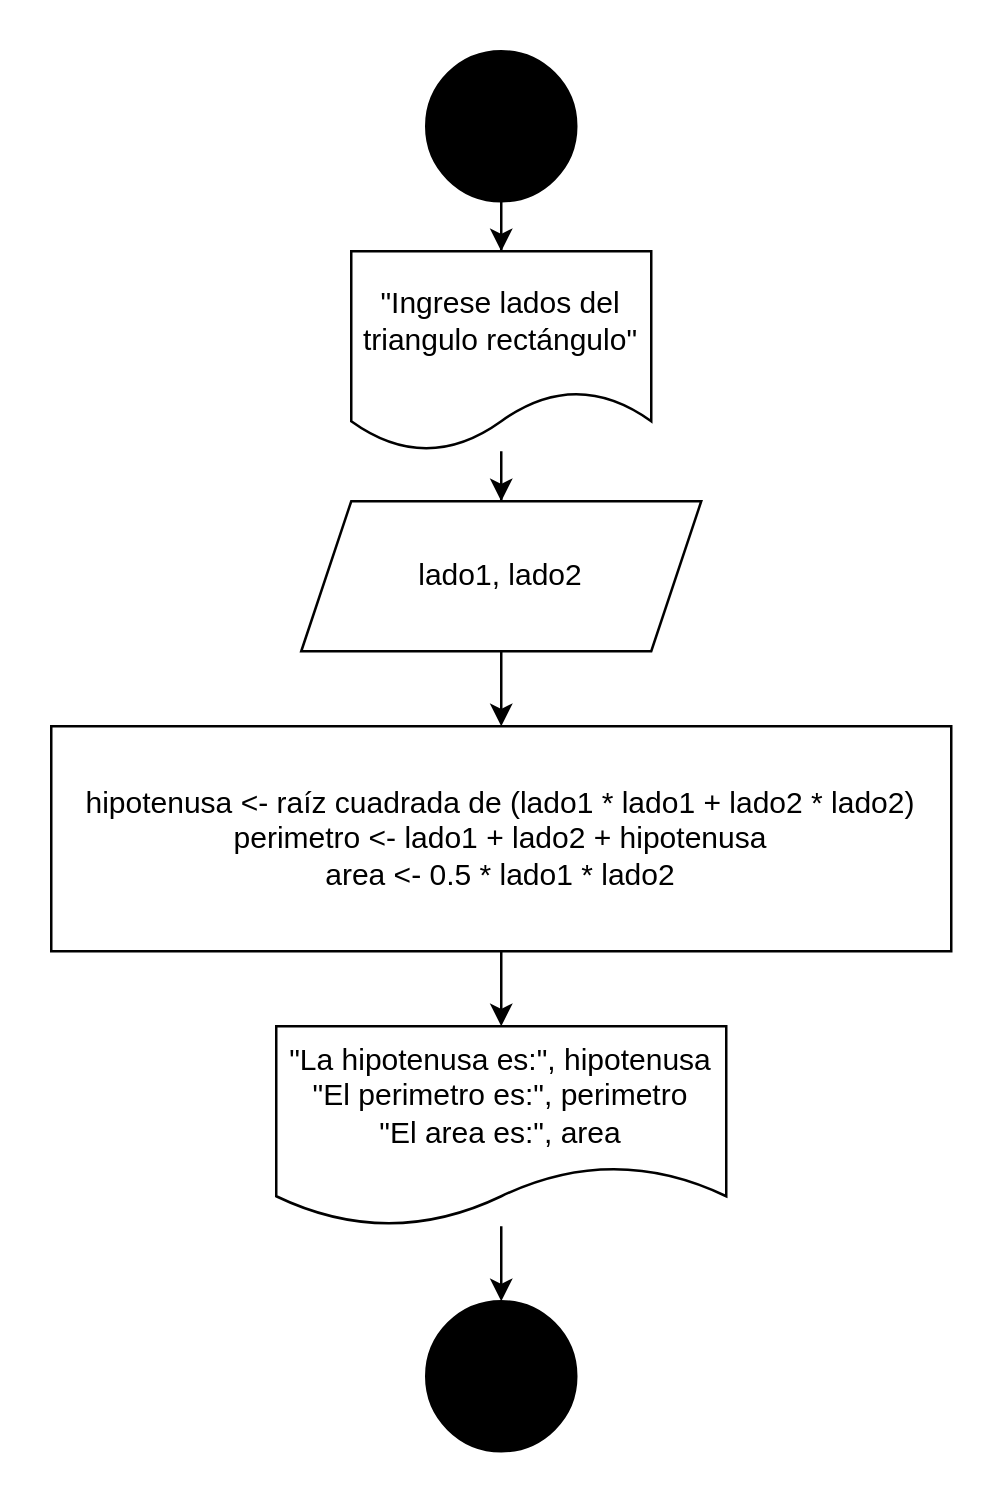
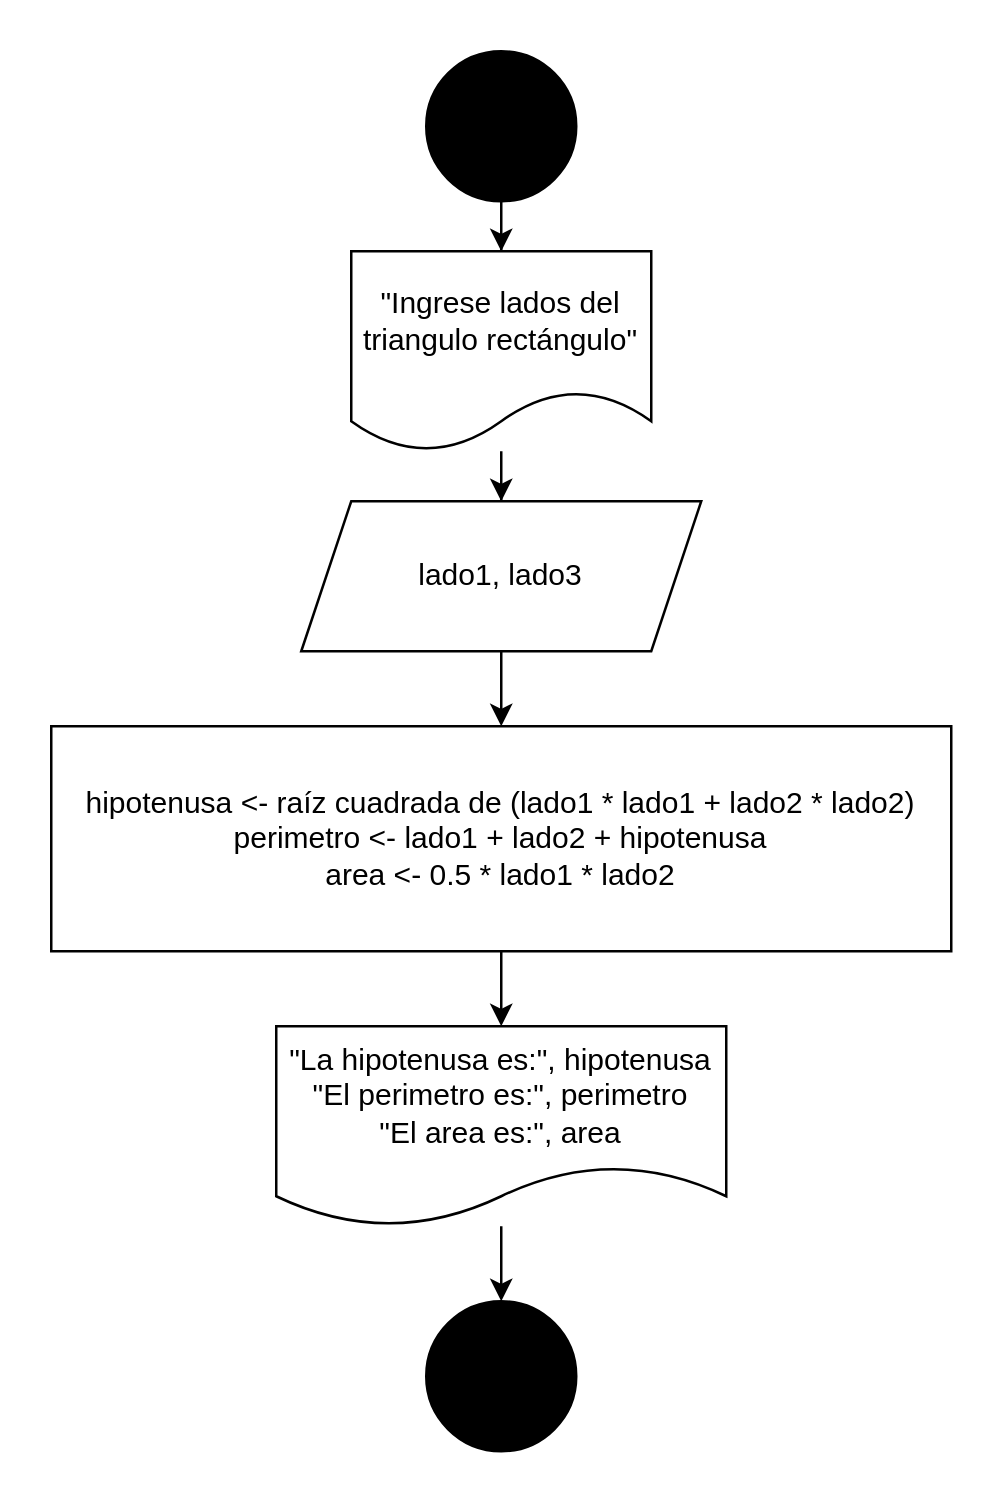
  <mxCell id="0" />
  <mxCell id="1" parent="0" />
  <mxCell id="2" style="edgeStyle=orthogonalEdgeStyle;rounded=0;orthogonalLoop=1;jettySize=auto;html=1;" edge="1" parent="1" source="3" target="5"><mxGeometry relative="1" as="geometry" /></mxCell>
  <mxCell id="3" value="" style="ellipse;whiteSpace=wrap;html=1;aspect=fixed;fillColor=#000000;" vertex="1" parent="1"><mxGeometry x="170" y="20" width="60" height="60" as="geometry" /></mxCell>
  <mxCell id="4" style="edgeStyle=orthogonalEdgeStyle;rounded=0;orthogonalLoop=1;jettySize=auto;html=1;entryX=0.5;entryY=0;entryDx=0;entryDy=0;" edge="1" parent="1" source="5" target="11"><mxGeometry relative="1" as="geometry" /></mxCell>
  <mxCell id="5" value="&quot;Ingrese lados del triangulo rectángulo&quot;" style="shape=document;whiteSpace=wrap;html=1;boundedLbl=1;" vertex="1" parent="1"><mxGeometry x="140" y="100" width="120" height="80" as="geometry" /></mxCell>
  <mxCell id="6" style="edgeStyle=orthogonalEdgeStyle;rounded=0;orthogonalLoop=1;jettySize=auto;html=1;entryX=0.5;entryY=0;entryDx=0;entryDy=0;" edge="1" parent="1" source="7" target="9"><mxGeometry relative="1" as="geometry" /></mxCell>
  <mxCell id="7" value="hipotenusa &amp;lt;- raíz cuadrada de (lado1 * lado1 + lado2 * lado2)&lt;br&gt;perimetro &amp;lt;- lado1 + lado2 + hipotenusa &lt;br&gt;area &amp;lt;- 0.5 * lado1 * lado2" style="rounded=0;whiteSpace=wrap;html=1;" vertex="1" parent="1"><mxGeometry x="20" y="290" width="360" height="90" as="geometry" /></mxCell>
  <mxCell id="8" style="edgeStyle=orthogonalEdgeStyle;rounded=0;orthogonalLoop=1;jettySize=auto;html=1;entryX=0.5;entryY=0;entryDx=0;entryDy=0;" edge="1" parent="1" source="9" target="12"><mxGeometry relative="1" as="geometry" /></mxCell>
  <mxCell id="9" value="&quot;La hipotenusa es:&quot;, hipotenusa&lt;br&gt;&quot;El perimetro es:&quot;, perimetro&lt;br&gt;&quot;El area es:&quot;, area" style="shape=document;whiteSpace=wrap;html=1;boundedLbl=1;" vertex="1" parent="1"><mxGeometry x="110" y="410" width="180" height="80" as="geometry" /></mxCell>
  <mxCell id="10" style="edgeStyle=orthogonalEdgeStyle;rounded=0;orthogonalLoop=1;jettySize=auto;html=1;entryX=0.5;entryY=0;entryDx=0;entryDy=0;" edge="1" parent="1" source="11" target="7"><mxGeometry relative="1" as="geometry" /></mxCell>
- <mxCell id="11" value="lado1, lado2" style="shape=parallelogram;perimeter=parallelogramPerimeter;whiteSpace=wrap;html=1;fixedSize=1;" vertex="1" parent="1"><mxGeometry x="120" y="200" width="160" height="60" as="geometry" /></mxCell>
+ <mxCell id="11" value="lado1, lado3" style="shape=parallelogram;perimeter=parallelogramPerimeter;whiteSpace=wrap;html=1;fixedSize=1;" vertex="1" parent="1"><mxGeometry x="120" y="200" width="160" height="60" as="geometry" /></mxCell>
  <mxCell id="12" value="" style="ellipse;whiteSpace=wrap;html=1;aspect=fixed;fillColor=#000000;" vertex="1" parent="1"><mxGeometry x="170" y="520" width="60" height="60" as="geometry" /></mxCell>
